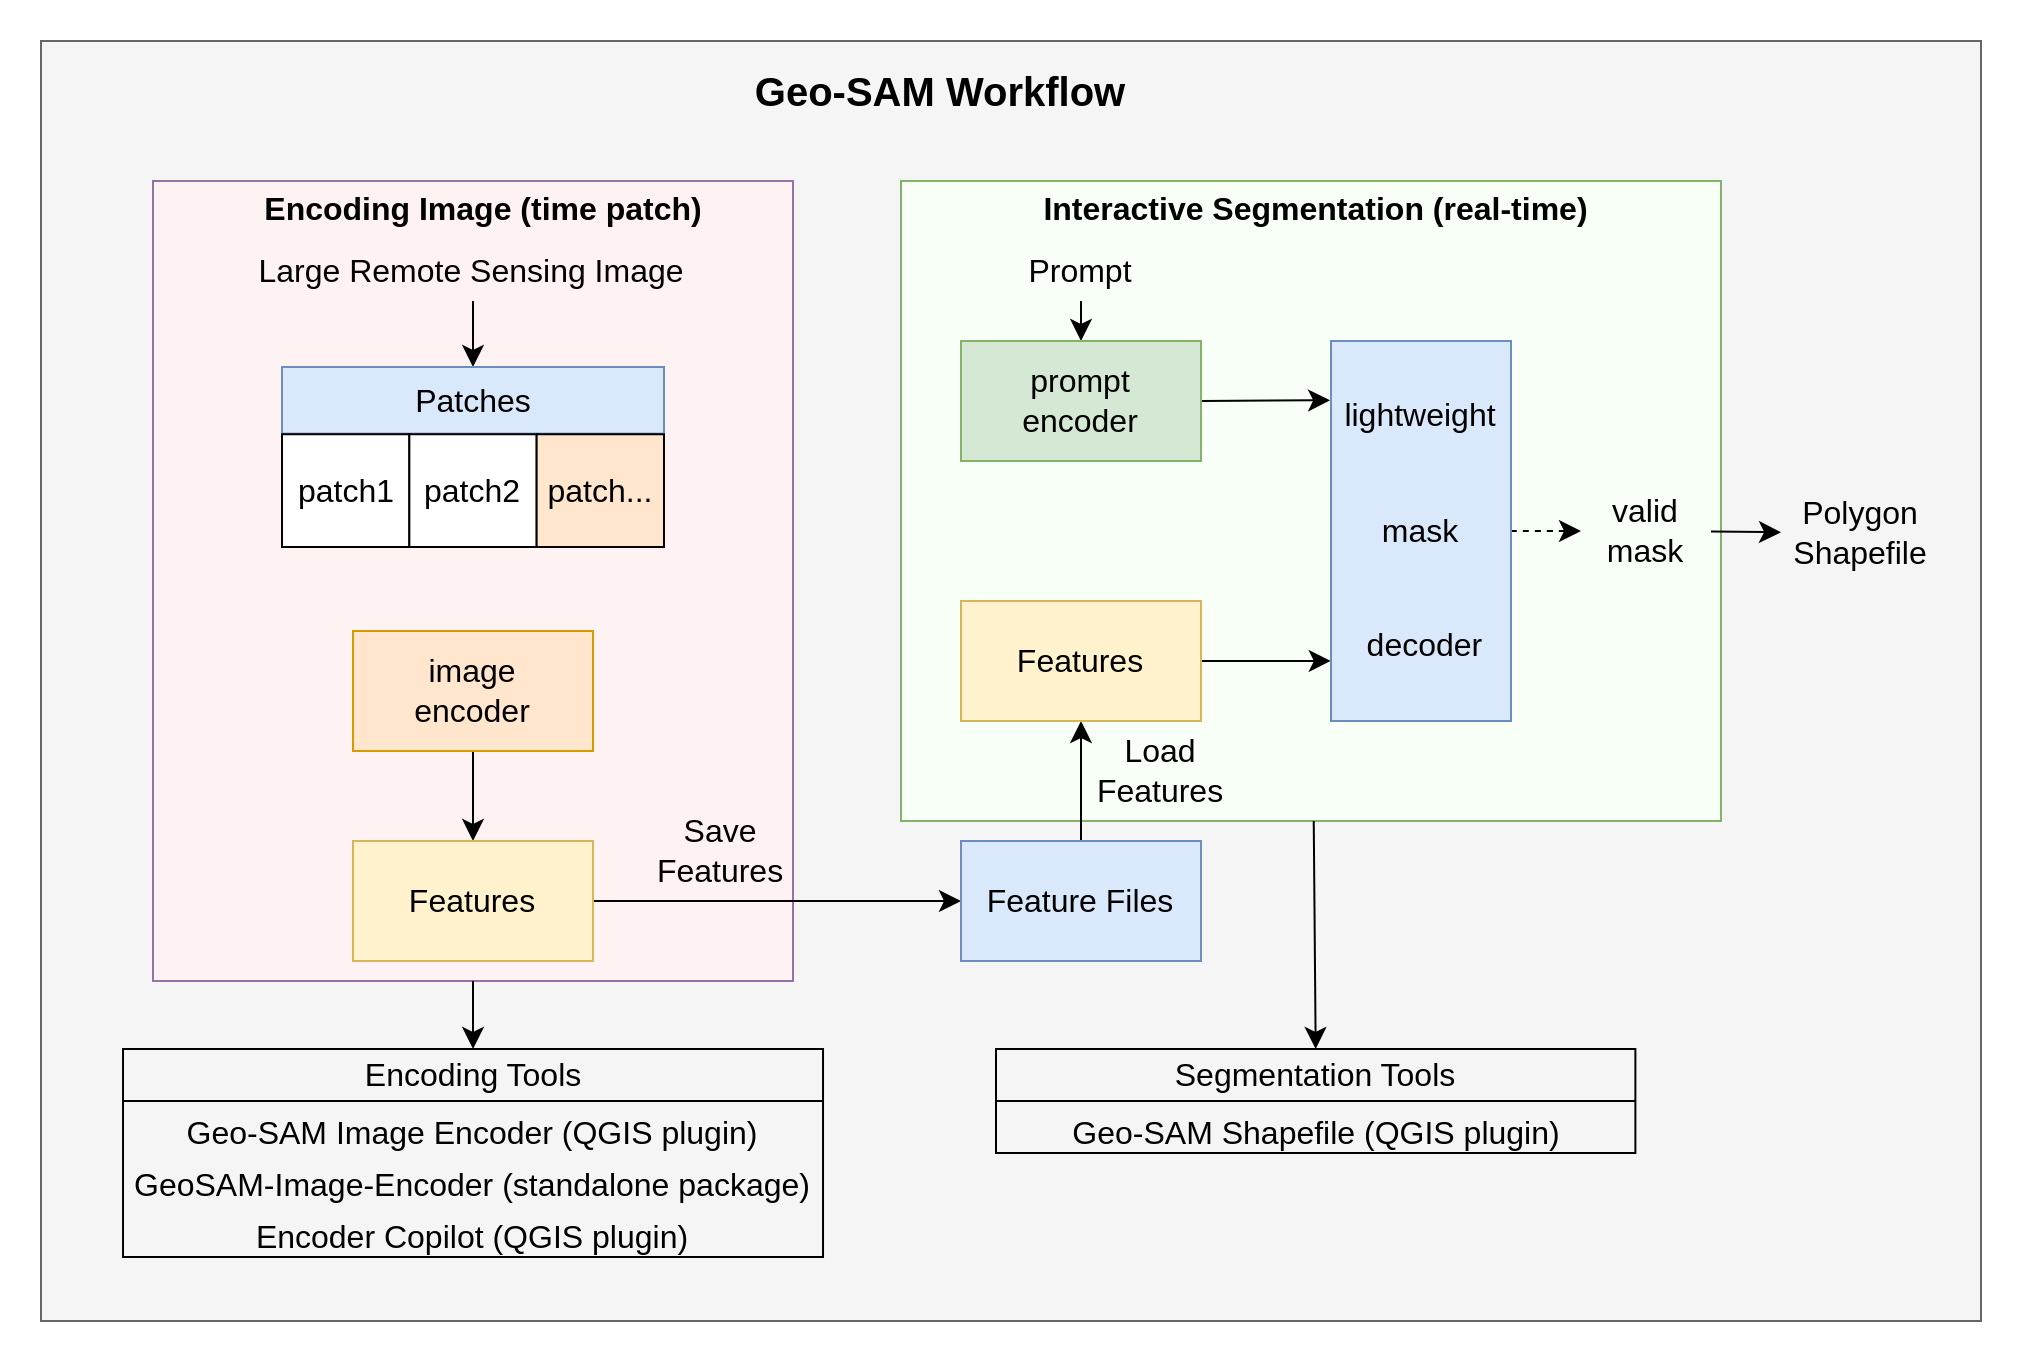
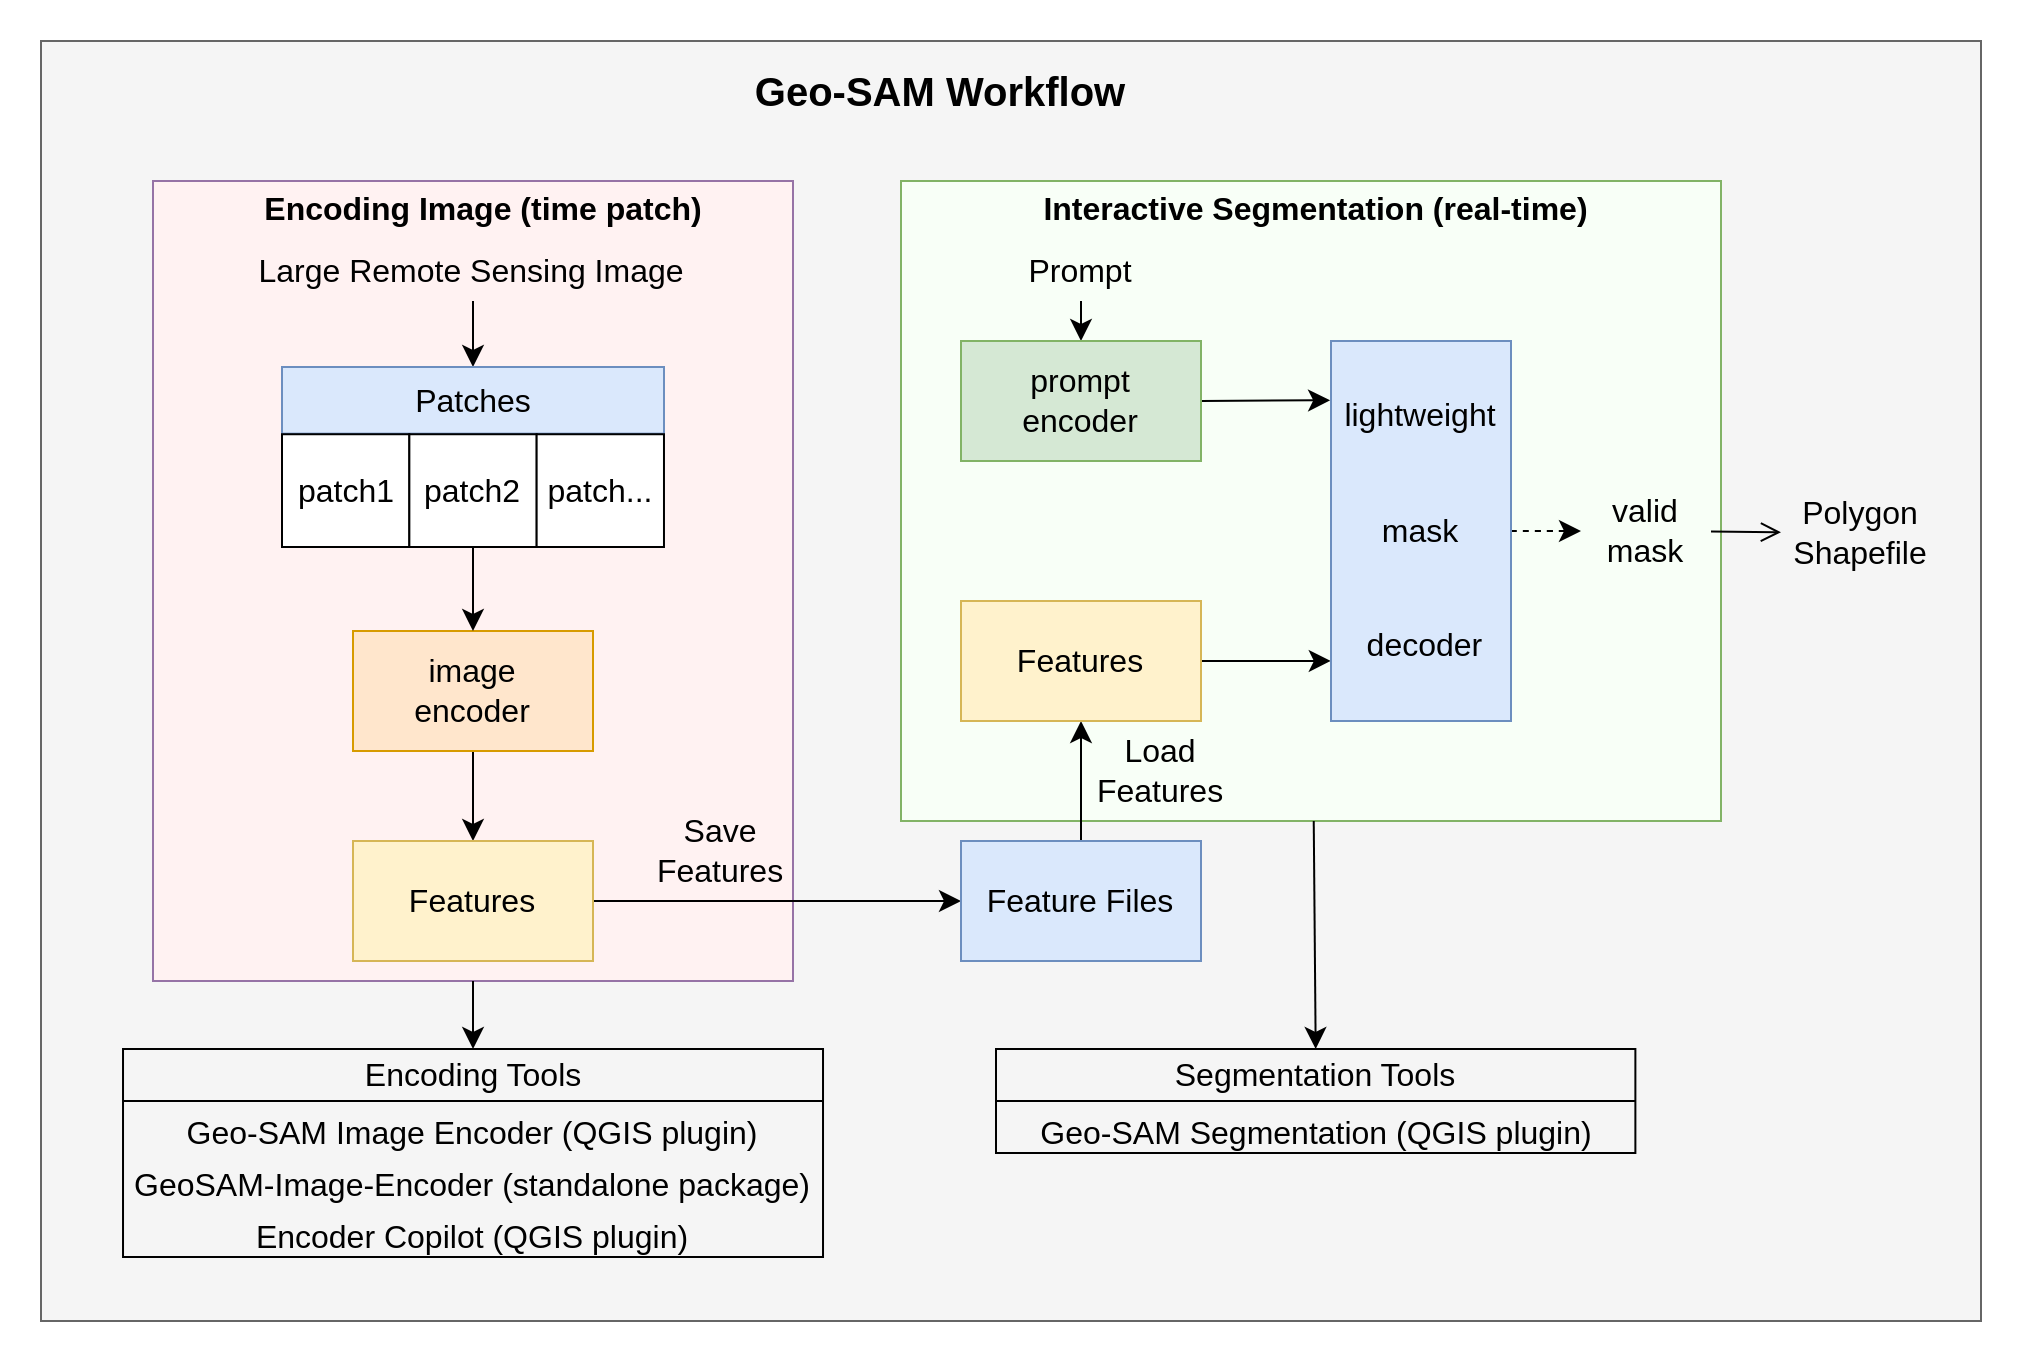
  <mxCell id="0" />
  <mxCell id="1" parent="0" />
  <mxCell id="2" value="" style="rounded=0;whiteSpace=wrap;html=1;fontSize=16;fillColor=#f5f5f5;fontColor=#333333;strokeColor=#666666;" parent="1" vertex="1"><mxGeometry x="20" y="20" width="970" height="640" as="geometry" /></mxCell>
  <mxCell id="3" value="" style="rounded=0;whiteSpace=wrap;html=1;fontSize=16;fillColor=#FFF2F2;strokeColor=#9673a6;" parent="1" vertex="1"><mxGeometry x="76" y="90" width="320" height="400" as="geometry" /></mxCell>
  <mxCell id="4" value="" style="rounded=0;whiteSpace=wrap;html=1;fontSize=16;fillColor=#F8FFF7;strokeColor=#82b366;" parent="1" vertex="1"><mxGeometry x="450" y="90" width="410" height="320" as="geometry" /></mxCell>
  <mxCell id="5" style="edgeStyle=none;curved=1;rounded=0;orthogonalLoop=1;jettySize=auto;html=1;entryX=0.5;entryY=0;entryDx=0;entryDy=0;fontSize=12;startSize=8;endSize=8;" parent="1" source="3" target="33" edge="1"><mxGeometry relative="1" as="geometry" /></mxCell>
  <mxCell id="6" style="edgeStyle=none;curved=1;rounded=0;orthogonalLoop=1;jettySize=auto;html=1;entryX=0.5;entryY=0;entryDx=0;entryDy=0;fontSize=12;startSize=8;endSize=8;" parent="1" source="4" target="37" edge="1"><mxGeometry relative="1" as="geometry" /></mxCell>
  <mxCell id="7" style="edgeStyle=none;curved=1;rounded=0;orthogonalLoop=1;jettySize=auto;html=1;entryX=0.5;entryY=0;entryDx=0;entryDy=0;fontSize=12;startSize=8;endSize=8;" parent="1" source="8" target="18" edge="1"><mxGeometry relative="1" as="geometry" /></mxCell>
  <mxCell id="8" value="image&lt;br&gt;encoder" style="rounded=0;whiteSpace=wrap;html=1;fontSize=16;fillColor=#ffe6cc;strokeColor=#d79b00;" parent="1" vertex="1"><mxGeometry x="176" y="315" width="120" height="60" as="geometry" /></mxCell>
  <mxCell id="9" style="edgeStyle=none;curved=1;rounded=0;orthogonalLoop=1;jettySize=auto;html=1;fontSize=12;startSize=8;endSize=8;entryX=0.5;entryY=0;entryDx=0;entryDy=0;" parent="1" source="10" target="12" edge="1"><mxGeometry relative="1" as="geometry"><mxPoint x="237" y="166" as="targetPoint" /></mxGeometry></mxCell>
  <mxCell id="10" value="Large Remote Sensing Image" style="text;html=1;strokeColor=none;fillColor=none;align=center;verticalAlign=middle;whiteSpace=wrap;rounded=0;fontSize=16;" parent="1" vertex="1"><mxGeometry x="119.26" y="120" width="233.49" height="30" as="geometry" /></mxCell>
  <mxCell id="11" value="" style="group" parent="1" vertex="1" connectable="0"><mxGeometry x="140.5" y="183" width="229.5" height="307" as="geometry" /></mxCell>
  <mxCell id="12" value="Patches" style="rounded=0;whiteSpace=wrap;html=1;fontSize=16;fillColor=#dae8fc;strokeColor=#6c8ebf;" parent="11" vertex="1"><mxGeometry width="190.996" height="33.333" as="geometry" /></mxCell>
  <mxCell id="13" value="patch1" style="html=1;whiteSpace=wrap;fontSize=16;" parent="11" vertex="1"><mxGeometry y="33.615" width="63.675" height="56.385" as="geometry" /></mxCell>
  <mxCell id="14" value="patch2" style="html=1;whiteSpace=wrap;fontSize=16;" parent="11" vertex="1"><mxGeometry x="63.675" y="33.615" width="63.675" height="56.385" as="geometry" /></mxCell>
- <mxCell id="15" value="patch..." style="html=1;whiteSpace=wrap;fontSize=16;fillColor=#ffe6cc;" parent="11" vertex="1"><mxGeometry x="127.325" y="33.615" width="63.675" height="56.385" as="geometry" /></mxCell>
+ <mxCell id="15" value="patch..." style="html=1;whiteSpace=wrap;fontSize=16;" parent="11" vertex="1"><mxGeometry x="127.325" y="33.615" width="63.675" height="56.385" as="geometry" /></mxCell>
+ <mxCell id="16" style="edgeStyle=none;curved=1;rounded=0;orthogonalLoop=1;jettySize=auto;html=1;fontSize=12;startSize=8;endSize=8;entryX=0.5;entryY=0;entryDx=0;entryDy=0;" parent="1" source="14" target="8" edge="1"><mxGeometry relative="1" as="geometry"><mxPoint x="238" y="420" as="targetPoint" /></mxGeometry></mxCell>
  <mxCell id="17" value="" style="edgeStyle=none;curved=1;rounded=0;orthogonalLoop=1;jettySize=auto;html=1;fontSize=12;startSize=8;endSize=8;" parent="1" source="18" target="24" edge="1"><mxGeometry relative="1" as="geometry" /></mxCell>
  <mxCell id="18" value="Features" style="rounded=0;whiteSpace=wrap;html=1;fontSize=16;fillColor=#fff2cc;strokeColor=#d6b656;" parent="1" vertex="1"><mxGeometry x="176" y="420" width="120" height="60" as="geometry" /></mxCell>
  <mxCell id="19" style="edgeStyle=none;curved=1;rounded=0;orthogonalLoop=1;jettySize=auto;html=1;entryX=0.5;entryY=0;entryDx=0;entryDy=0;fontSize=12;startSize=8;endSize=8;" parent="1" source="20" target="22" edge="1"><mxGeometry relative="1" as="geometry" /></mxCell>
  <mxCell id="20" value="Prompt" style="text;html=1;strokeColor=none;fillColor=none;align=center;verticalAlign=middle;whiteSpace=wrap;rounded=0;fontSize=16;" parent="1" vertex="1"><mxGeometry x="510" y="120" width="60" height="30" as="geometry" /></mxCell>
  <mxCell id="21" style="edgeStyle=none;curved=1;rounded=0;orthogonalLoop=1;jettySize=auto;html=1;exitX=1;exitY=0.5;exitDx=0;exitDy=0;entryX=-0.005;entryY=0.156;entryDx=0;entryDy=0;entryPerimeter=0;fontSize=12;startSize=8;endSize=8;" parent="1" source="22" target="30" edge="1"><mxGeometry relative="1" as="geometry" /></mxCell>
  <mxCell id="22" value="prompt&lt;br&gt;encoder" style="rounded=0;whiteSpace=wrap;html=1;fontSize=16;fillColor=#d5e8d4;strokeColor=#82b366;" parent="1" vertex="1"><mxGeometry x="480" y="170" width="120" height="60" as="geometry" /></mxCell>
  <mxCell id="23" value="" style="edgeStyle=none;curved=1;rounded=0;orthogonalLoop=1;jettySize=auto;html=1;fontSize=12;startSize=8;endSize=8;entryX=0.5;entryY=1;entryDx=0;entryDy=0;" parent="1" source="24" target="27" edge="1"><mxGeometry relative="1" as="geometry"><mxPoint x="540" y="350" as="targetPoint" /></mxGeometry></mxCell>
  <mxCell id="24" value="Feature Files" style="whiteSpace=wrap;html=1;fontSize=16;rounded=0;fillColor=#dae8fc;strokeColor=#6c8ebf;" parent="1" vertex="1"><mxGeometry x="480" y="420" width="120" height="60" as="geometry" /></mxCell>
  <mxCell id="25" value="Save Features" style="text;html=1;strokeColor=none;fillColor=none;align=center;verticalAlign=middle;whiteSpace=wrap;rounded=0;fontSize=16;" parent="1" vertex="1"><mxGeometry x="330" y="410" width="60" height="30" as="geometry" /></mxCell>
  <mxCell id="26" style="edgeStyle=none;curved=1;rounded=0;orthogonalLoop=1;jettySize=auto;html=1;entryX=-0.001;entryY=0.842;entryDx=0;entryDy=0;entryPerimeter=0;fontSize=12;startSize=8;endSize=8;" parent="1" source="27" target="30" edge="1"><mxGeometry relative="1" as="geometry" /></mxCell>
  <mxCell id="27" value="Features" style="whiteSpace=wrap;html=1;fontSize=16;fillColor=#fff2cc;strokeColor=#d6b656;rounded=0;" parent="1" vertex="1"><mxGeometry x="480" y="300" width="120" height="60" as="geometry" /></mxCell>
  <mxCell id="28" value="Load&lt;br&gt;Features" style="text;html=1;strokeColor=none;fillColor=none;align=center;verticalAlign=middle;whiteSpace=wrap;rounded=0;fontSize=16;" parent="1" vertex="1"><mxGeometry x="550" y="370" width="60" height="30" as="geometry" /></mxCell>
  <mxCell id="29" style="edgeStyle=none;curved=1;rounded=0;orthogonalLoop=1;jettySize=auto;html=1;fontSize=12;startSize=8;endSize=8;dashed=1;" parent="1" source="30" target="32" edge="1"><mxGeometry relative="1" as="geometry" /></mxCell>
  <mxCell id="30" value="lightweight &lt;br&gt;&lt;br&gt;&lt;br&gt;mask&lt;br&gt;&lt;br&gt;&lt;br&gt;&amp;nbsp;decoder" style="rounded=0;whiteSpace=wrap;html=1;fontSize=16;fillColor=#dae8fc;strokeColor=#6c8ebf;" parent="1" vertex="1"><mxGeometry x="665" y="170" width="90" height="190" as="geometry" /></mxCell>
- <mxCell id="31" value="" style="edgeStyle=none;curved=1;rounded=0;orthogonalLoop=1;jettySize=auto;html=1;fontSize=12;startSize=8;endSize=8;" parent="1" source="32" target="41" edge="1"><mxGeometry relative="1" as="geometry" /></mxCell>
+ <mxCell id="31" value="" style="edgeStyle=none;curved=1;rounded=0;orthogonalLoop=1;jettySize=auto;html=1;fontSize=12;startSize=8;endSize=8;endArrow=open;" parent="1" source="32" target="41" edge="1"><mxGeometry relative="1" as="geometry" /></mxCell>
  <mxCell id="32" value="valid &lt;br&gt;mask" style="text;html=1;strokeColor=none;fillColor=none;align=center;verticalAlign=middle;whiteSpace=wrap;rounded=0;fontSize=16;" parent="1" vertex="1"><mxGeometry x="790" y="225" width="65" height="80" as="geometry" /></mxCell>
  <mxCell id="33" value="Encoding Tools" style="swimlane;fontStyle=0;childLayout=stackLayout;horizontal=1;startSize=26;fillColor=none;horizontalStack=0;resizeParent=1;resizeParentMax=0;resizeLast=0;collapsible=1;marginBottom=0;html=1;fontSize=16;" parent="1" vertex="1"><mxGeometry x="61.01" y="524" width="350" height="104" as="geometry" /></mxCell>
  <mxCell id="34" value="Geo-SAM Image Encoder (QGIS plugin)" style="text;strokeColor=none;fillColor=none;align=center;verticalAlign=top;spacingLeft=4;spacingRight=4;overflow=hidden;rotatable=0;points=[[0,0.5],[1,0.5]];portConstraint=eastwest;whiteSpace=wrap;html=1;fontSize=16;" parent="33" vertex="1"><mxGeometry y="26" width="350" height="26" as="geometry" /></mxCell>
  <mxCell id="35" value="GeoSAM-Image-Encoder (standalone package)" style="text;strokeColor=none;fillColor=none;align=left;verticalAlign=top;spacingLeft=4;spacingRight=4;overflow=hidden;rotatable=0;points=[[0,0.5],[1,0.5]];portConstraint=eastwest;whiteSpace=wrap;html=1;fontSize=16;" parent="33" vertex="1"><mxGeometry y="52" width="350" height="26" as="geometry" /></mxCell>
  <mxCell id="36" value="Encoder Copilot (QGIS plugin)" style="text;strokeColor=none;fillColor=none;align=center;verticalAlign=top;spacingLeft=4;spacingRight=4;overflow=hidden;rotatable=0;points=[[0,0.5],[1,0.5]];portConstraint=eastwest;whiteSpace=wrap;html=1;fontSize=16;" parent="33" vertex="1"><mxGeometry y="78" width="350" height="26" as="geometry" /></mxCell>
  <mxCell id="37" value="Segmentation Tools" style="swimlane;fontStyle=0;childLayout=stackLayout;horizontal=1;startSize=26;fillColor=none;horizontalStack=0;resizeParent=1;resizeParentMax=0;resizeLast=0;collapsible=1;marginBottom=0;html=1;fontSize=16;" parent="1" vertex="1"><mxGeometry x="497.5" y="524" width="319.69" height="52" as="geometry" /></mxCell>
- <mxCell id="38" value="Geo-SAM Shapefile (QGIS plugin)" style="text;strokeColor=none;fillColor=none;align=center;verticalAlign=top;spacingLeft=4;spacingRight=4;overflow=hidden;rotatable=0;points=[[0,0.5],[1,0.5]];portConstraint=eastwest;whiteSpace=wrap;html=1;fontSize=16;" parent="37" vertex="1"><mxGeometry y="26" width="319.69" height="26" as="geometry" /></mxCell>
+ <mxCell id="38" value="Geo-SAM Segmentation (QGIS plugin)" style="text;strokeColor=none;fillColor=none;align=center;verticalAlign=top;spacingLeft=4;spacingRight=4;overflow=hidden;rotatable=0;points=[[0,0.5],[1,0.5]];portConstraint=eastwest;whiteSpace=wrap;html=1;fontSize=16;" parent="37" vertex="1"><mxGeometry y="26" width="319.69" height="26" as="geometry" /></mxCell>
  <mxCell id="39" value="Encoding Image (time patch)" style="text;strokeColor=none;fillColor=none;html=1;fontSize=16;fontStyle=1;verticalAlign=middle;align=center;" parent="1" vertex="1"><mxGeometry x="86" width="310" height="47" as="geometry" y="80" /></mxCell>
  <mxCell id="40" value="&amp;nbsp;Interactive Segmentation (real-time)" style="text;strokeColor=none;fillColor=none;html=1;fontSize=16;fontStyle=1;verticalAlign=middle;align=center;" parent="1" vertex="1"><mxGeometry x="497.5" width="315" height="47" as="geometry" y="80" /></mxCell>
  <mxCell id="41" value="Polygon&lt;br&gt;Shapefile" style="text;html=1;strokeColor=none;fillColor=none;align=center;verticalAlign=middle;whiteSpace=wrap;rounded=0;fontSize=16;" parent="1" vertex="1"><mxGeometry x="890" y="226" width="80" height="80" as="geometry" /></mxCell>
  <mxCell id="42" value="Geo-SAM Workflow" style="text;html=1;strokeColor=none;fillColor=none;align=center;verticalAlign=middle;whiteSpace=wrap;rounded=0;fontSize=20;fontStyle=1" parent="1" vertex="1"><mxGeometry x="360" y="30" width="220" height="30" as="geometry" /></mxCell>
